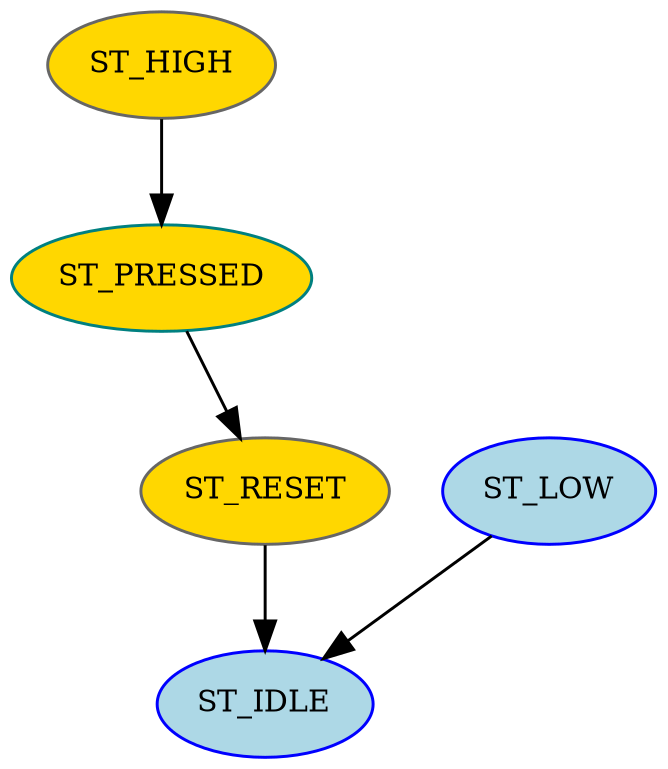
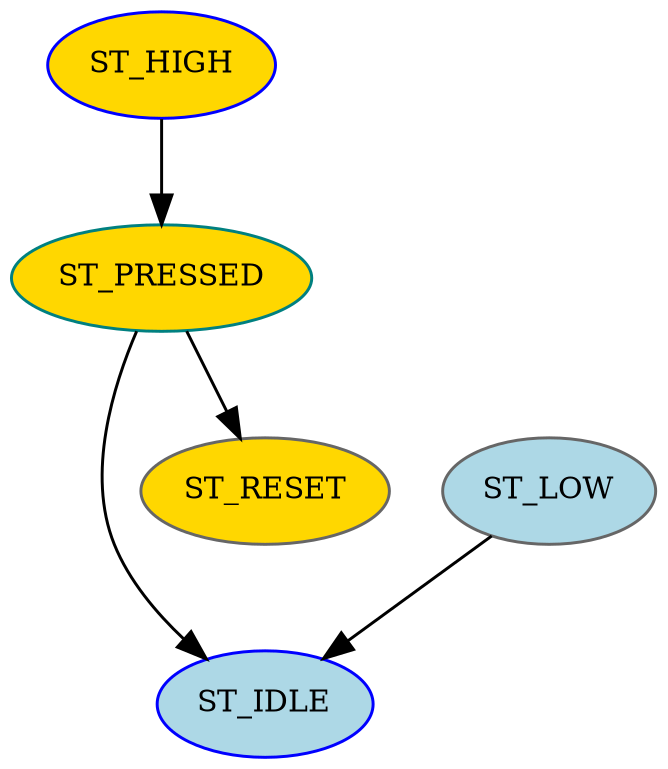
  digraph {
    node [color=blue fillcolor=gold fontsize=10 style=filled]
    ST_IDLE [fillcolor=lightblue]
    ST_PRESSED [color=teal]
-   ST_HIGH [color=gray40]
+   ST_HIGH
    ST_RESET [color=gray40]
-   ST_LOW [fillcolor=lightblue]
+   ST_LOW [color=gray40 fillcolor=lightblue]
    ST_PRESSED -> ST_RESET
    ST_HIGH -> ST_PRESSED
-   ST_RESET -> ST_IDLE
+   ST_PRESSED -> ST_IDLE
    ST_LOW -> ST_IDLE
  }
